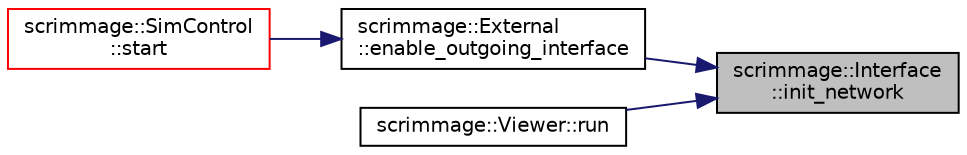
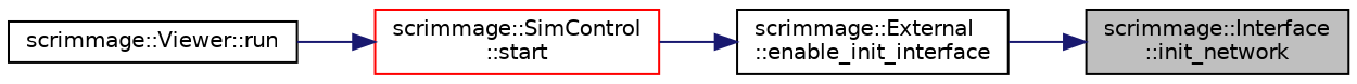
  digraph {
    rankdir=RL
    node [color=black fillcolor=white fontname=Helvetica fontsize=10 shape=record style=filled]
    edge [color=midnightblue dir=back fontname=Helvetica fontsize=10 labelfontname=Helvetica labelfontsize=10 style=solid]
    n1 [fillcolor=grey75 fontcolor=black height=0.2 label="scrimmage::Interface\l::init_network" width=0.4]
-   n2 [height=0.2 label="scrimmage::External\l::enable_outgoing_interface" width=0.4]
+   n2 [height=0.2 label="scrimmage::External\l::enable_init_interface" width=0.4]
    n3 [height=0.2 label="scrimmage::Viewer::run" width=0.4]
    n4 [color=red height=0.2 label="scrimmage::SimControl\l::start" width=0.4]
    n1 -> n2
-   n1 -> n3
+   n4 -> n3
    n2 -> n4
  }
